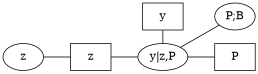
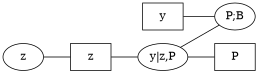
  graph {
    newrank=true
    rankdir=LR
    node [shape=ellipse]
    n1 [label=z]
    n2 [label=z shape=box]
    n3 [label="y|z,P"]
    n4 [label=y shape=box]
    n5 [label=P shape=box]
    n6 [label="P;B"]
    subgraph sub_1 {
      rank=same
      n1
    }
    subgraph sub_2 {
      rank=same
      n2
    }
    subgraph sub_3 {
      rank=same
      n3
      n4
    }
    subgraph sub_4 {
      rank=same
      n5
    }
    subgraph sub_5 {
      rank=same
      n6
    }
    n1 -- n2
    n2 -- n3
    n3 -- n5
    n3 -- n6
-   n4 -- n3
+   n4 -- n6
  }
